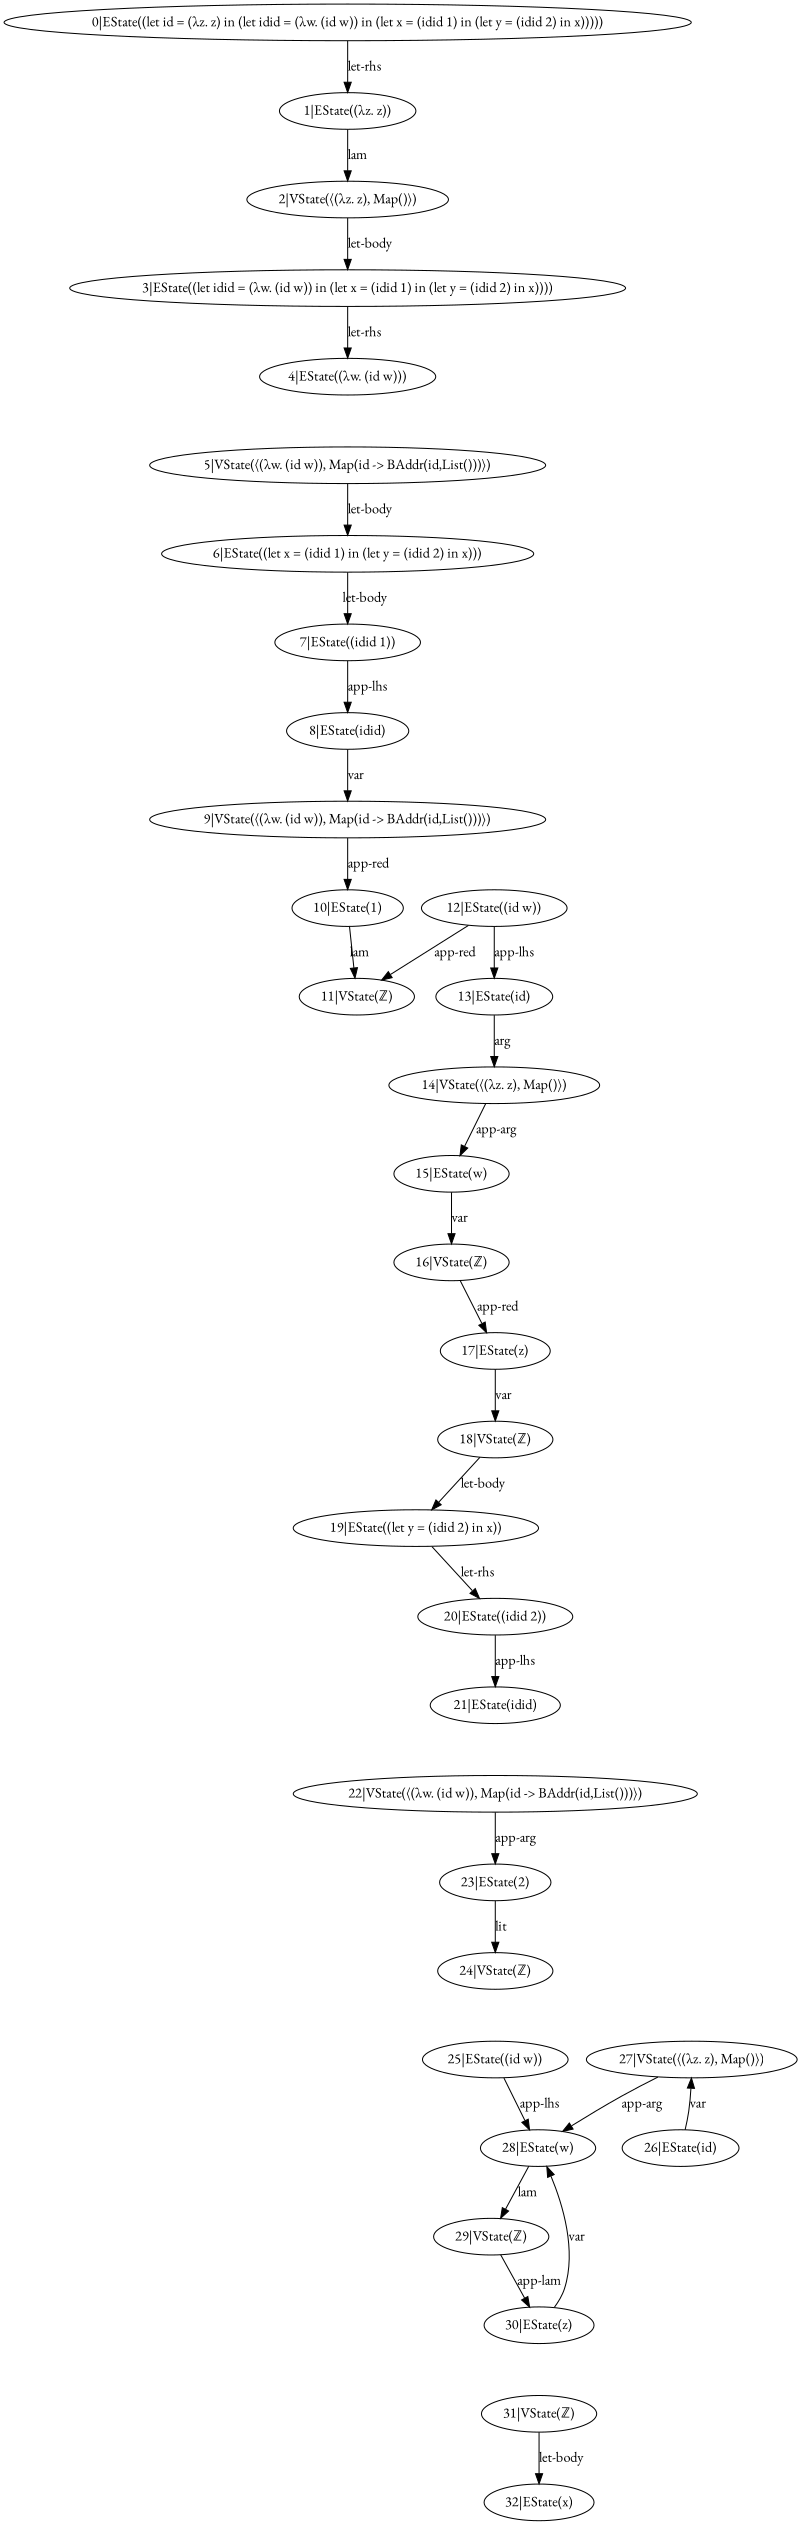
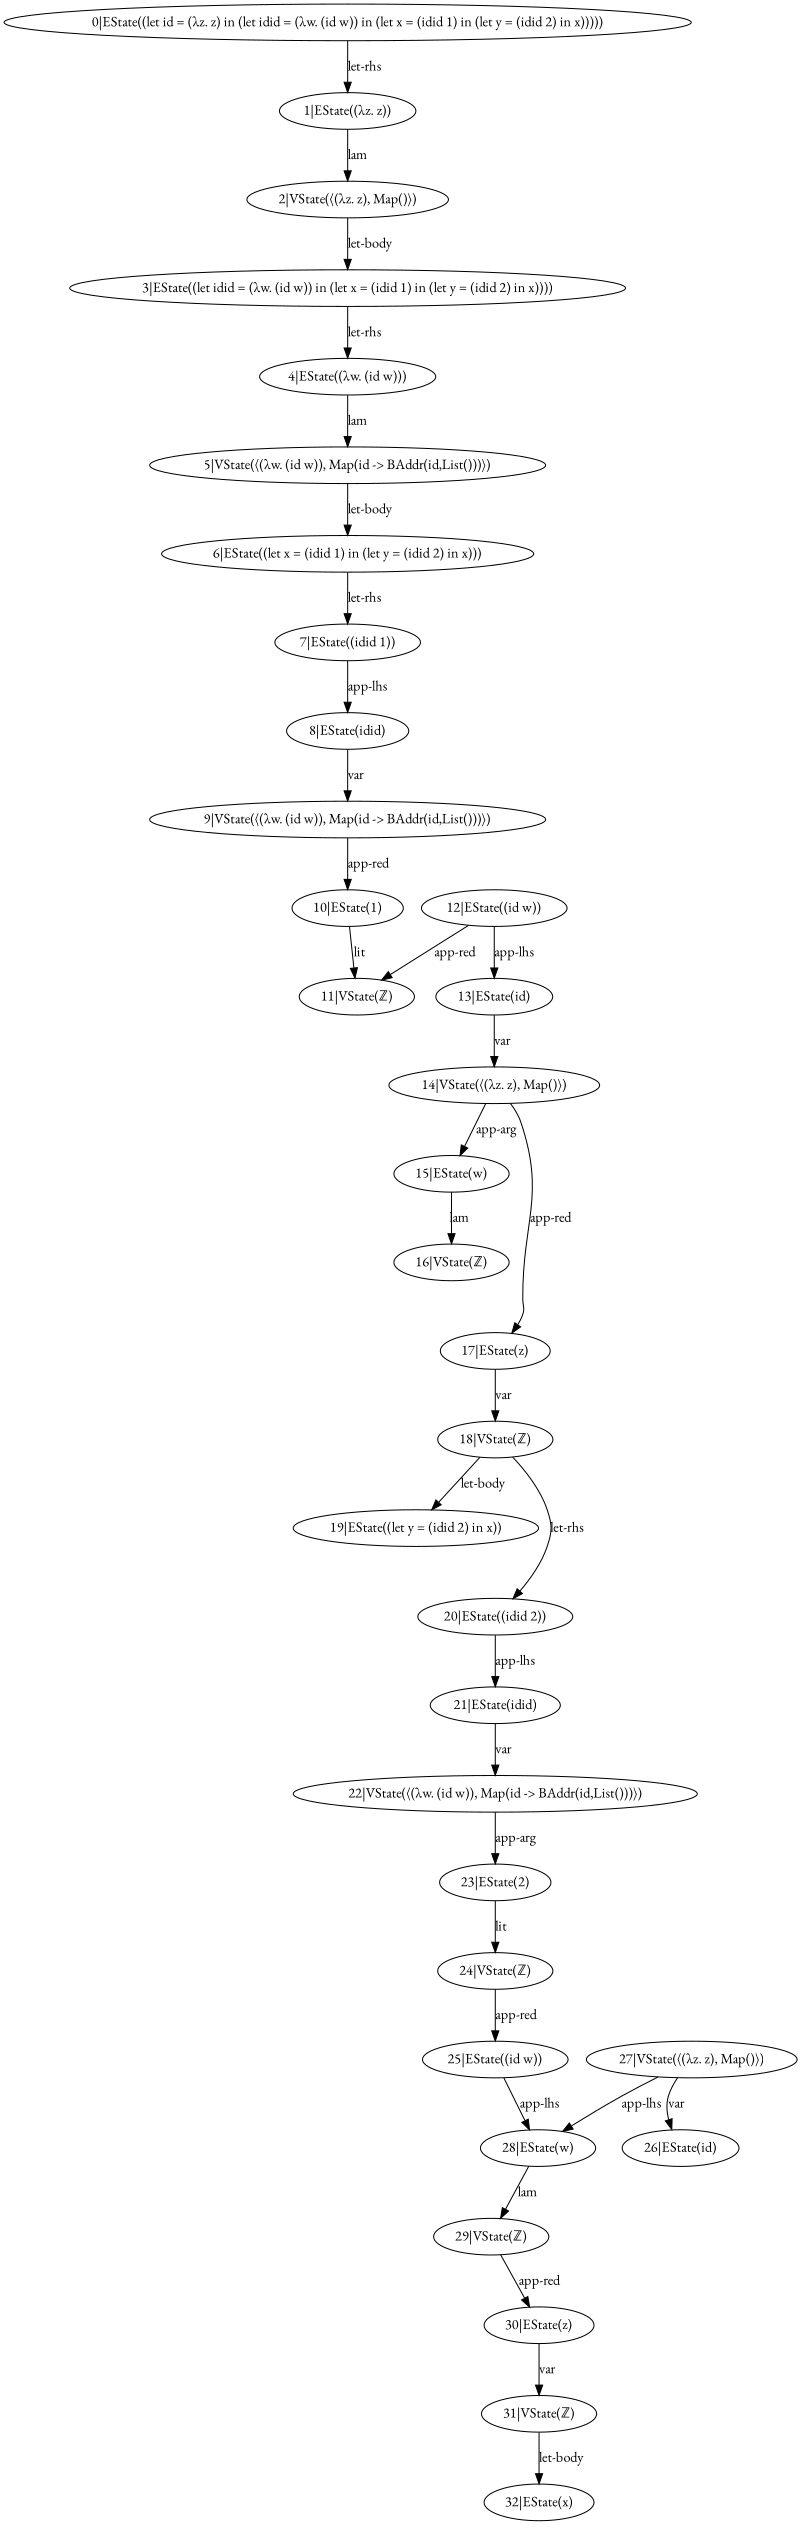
  digraph {
    fontname="EB Garamond"
    node [fontname="EB Garamond"]
    edge [fontname="EB Garamond"]
    n1 [label="0|EState((let id = (λz. z) in (let idid = (λw. (id w)) in (let x = (idid 1) in (let y = (idid 2) in x)))))"]
    n2 [label="1|EState((λz. z))"]
    n3 [label="2|VState(⟨(λz. z), Map()⟩)"]
    n4 [label="3|EState((let idid = (λw. (id w)) in (let x = (idid 1) in (let y = (idid 2) in x))))"]
    n5 [label="4|EState((λw. (id w)))"]
    n6 [label="5|VState(⟨(λw. (id w)), Map(id -> BAddr(id,List()))⟩)"]
    n7 [label="6|EState((let x = (idid 1) in (let y = (idid 2) in x)))"]
    n8 [label="7|EState((idid 1))"]
    n9 [label="8|EState(idid)"]
    n10 [label="9|VState(⟨(λw. (id w)), Map(id -> BAddr(id,List()))⟩)"]
    n11 [label="10|EState(1)"]
    n12 [label="11|VState(ℤ)"]
    n13 [label="12|EState((id w))"]
    n14 [label="13|EState(id)"]
    n15 [label="14|VState(⟨(λz. z), Map()⟩)"]
    n16 [label="15|EState(w)"]
    n17 [label="16|VState(ℤ)"]
    n18 [label="17|EState(z)"]
    n19 [label="18|VState(ℤ)"]
    n20 [label="19|EState((let y = (idid 2) in x))"]
    n21 [label="20|EState((idid 2))"]
    n22 [label="21|EState(idid)"]
    n23 [label="22|VState(⟨(λw. (id w)), Map(id -> BAddr(id,List()))⟩)"]
    n24 [label="23|EState(2)"]
    n25 [label="24|VState(ℤ)"]
    n26 [label="25|EState((id w))"]
    n27 [label="28|EState(w)"]
    n28 [label="26|EState(id)"]
    n29 [label="27|VState(⟨(λz. z), Map()⟩)"]
    n30 [label="29|VState(ℤ)"]
    n31 [label="30|EState(z)"]
    n32 [label="31|VState(ℤ)"]
    n33 [label="32|EState(x)"]
    n1 -> n2 [label="let-rhs"]
    n2 -> n3 [label=lam]
    n3 -> n4 [label="let-body"]
    n4 -> n5 [label="let-rhs"]
+   n5 -> n6 [label=lam]
    n6 -> n7 [label="let-body"]
-   n7 -> n8 [label="let-body"]
+   n7 -> n8 [label="let-rhs"]
    n8 -> n9 [label="app-lhs"]
    n9 -> n10 [label=var]
    n10 -> n11 [label="app-red"]
-   n11 -> n12 [label=lam]
+   n11 -> n12 [label=lit]
    n13 -> n12 [label="app-red"]
    n13 -> n14 [label="app-lhs"]
-   n14 -> n15 [label=arg]
+   n14 -> n15 [label=var]
    n15 -> n16 [label="app-arg"]
-   n16 -> n17 [label=var]
-   n17 -> n18 [label="app-red"]
+   n16 -> n17 [label=lam]
+   n15 -> n18 [label="app-red"]
    n18 -> n19 [label=var]
    n19 -> n20 [label="let-body"]
-   n20 -> n21 [label="let-rhs"]
+   n19 -> n21 [label="let-rhs"]
    n21 -> n22 [label="app-lhs"]
+   n22 -> n23 [label=var]
    n23 -> n24 [label="app-arg"]
    n24 -> n25 [label=lit]
+   n25 -> n26 [label="app-red"]
    n26 -> n27 [label="app-lhs"]
    n27 -> n30 [label=lam]
-   n28 -> n29 [label=var]
-   n29 -> n27 [label="app-arg"]
-   n30 -> n31 [label="app-lam"]
-   n31 -> n27 [label=var]
+   n29 -> n28 [label=var]
+   n29 -> n27 [label="app-lhs"]
+   n30 -> n31 [label="app-red"]
+   n31 -> n32 [label=var]
    n32 -> n33 [label="let-body"]
  }
